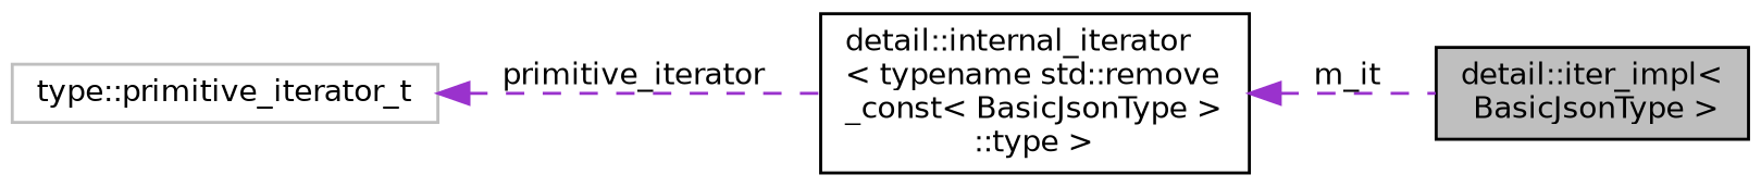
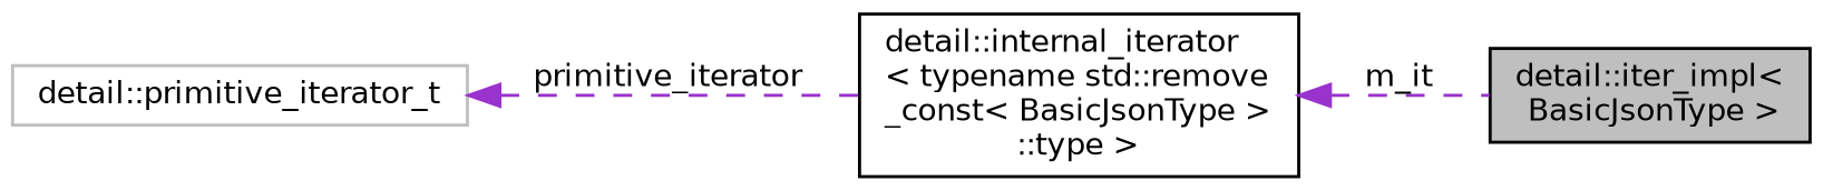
  digraph {
    rankdir=LR
    node [color=black fillcolor=white fontname=Helvetica fontsize=10 shape=record style=filled]
    edge [color=darkorchid3 dir=back fontname=Helvetica fontsize=10 labelfontname=Helvetica labelfontsize=10 style=dashed]
    n1 [fillcolor=grey75 fontcolor=black height=0.2 label="detail::iter_impl\<\l BasicJsonType \>" width=0.4]
    n2 [height=0.2 label="detail::internal_iterator\l\< typename std::remove\l_const\< BasicJsonType \>\l::type \>" width=0.4]
-   n3 [color=grey75 height=0.2 label="type::primitive_iterator_t" width=0.4]
+   n3 [color=grey75 height=0.2 label="detail::primitive_iterator_t" width=0.4]
    n2 -> n1 [label=" m_it"]
    n3 -> n2 [label=" primitive_iterator"]
  }
